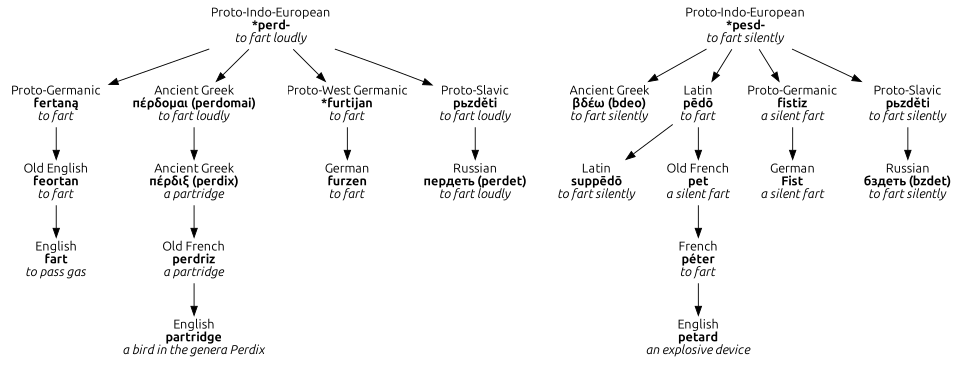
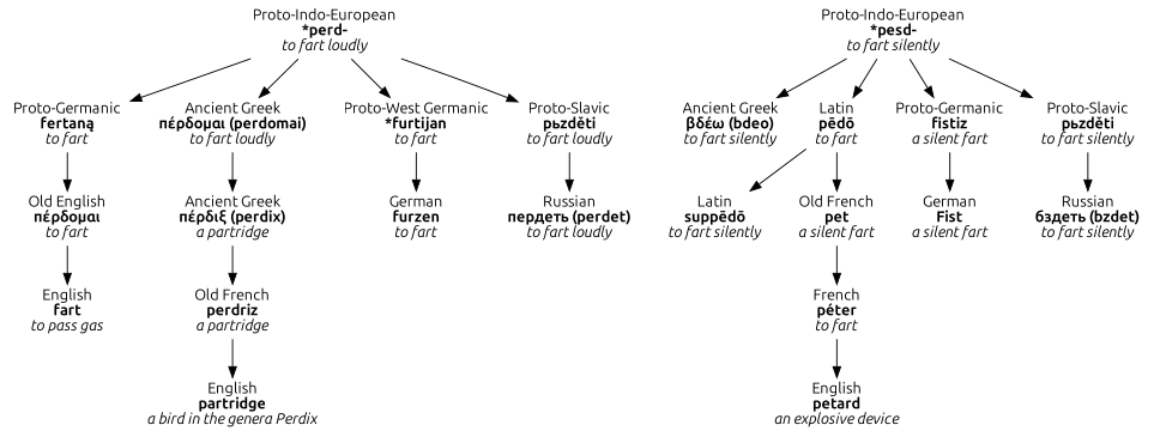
  digraph {
    fontname=Ubuntu
    node [shape=plaintext fontname=Ubuntu]
    edge [fontname=Ubuntu]
    n1 [label=<Proto-Indo-European<br/><b>*perd-</b><br/><i>to fart loudly</i>>]
    n2 [label=<Proto-Germanic<br/><b>fertaną</b><br/><i>to fart</i>>]
    n3 [label=<Ancient Greek<br/><b>πέρδομαι (perdomai)</b><br/><i>to fart loudly</i>>]
    n4 [label=<Proto-West Germanic<br/><b>*furtijan</b><br/><i>to fart</i>>]
    n5 [label=<Proto-Slavic<br/><b>pьzděti</b><br/><i>to fart loudly</i>>]
-   n6 [label=<Old English<br/><b>feortan</b><br/><i>to fart</i>>]
+   n6 [label=<Old English<br/><b>πέρδομαι</b><br/><i>to fart</i>>]
    n7 [label=<English<br/><b>fart</b><br/><i>to pass gas</i>>]
    n8 [label=<Ancient Greek<br/><b>πέρδιξ (perdix)</b><br/><i>a partridge</i>>]
    n9 [label=<Old French<br/><b>perdriz</b><br/><i>a partridge</i>>]
    n10 [label=<English<br/><b>partridge</b><br/><i>a bird in the genera Perdix</i>>]
    n11 [label=<German<br/><b>furzen</b><br/><i>to fart</i>>]
    n12 [label=<Russian<br/><b>пердеть (perdet)</b><br/><i>to fart loudly</i>>]
    n13 [label=<Proto-Indo-European<br/><b>*pesd-</b><br/><i>to fart silently</i>>]
    n14 [label=<Ancient Greek<br/><b>βδέω (bdeo)</b><br/><i>to fart silently</i>>]
    n15 [label=<Latin<br/><b>pēdō</b><br/><i>to fart</i>>]
    n16 [label=<Proto-Germanic<br/><b>fistiz</b><br/><i>a silent fart</i>>]
    n17 [label=<Proto-Slavic<br/><b>pьzděti</b><br/><i>to fart silently</i>>]
    n18 [label=<Latin<br/><b>suppēdō</b><br/><i>to fart silently</i>>]
    n19 [label=<Old French<br/><b>pet</b><br/><i>a silent fart</i>>]
    n20 [label=<German<br/><b>Fist</b><br/><i>a silent fart</i>>]
    n21 [label=<Russian<br/><b>бздеть (bzdet)</b><br/><i>to fart silently</i>>]
    n22 [label=<French<br/><b>péter</b><br/><i>to fart</i>>]
    n23 [label=<English<br/><b>petard</b><br/><i>an explosive device</i>>]
    n1 -> n2
    n1 -> n3
    n1 -> n4
    n1 -> n5
    n2 -> n6
    n3 -> n8
    n4 -> n11
    n5 -> n12
    n6 -> n7
    n8 -> n9
    n9 -> n10
    n13 -> n14
    n13 -> n15
    n13 -> n16
    n13 -> n17
    n15 -> n18
    n15 -> n19
    n16 -> n20
    n17 -> n21
    n19 -> n22
    n22 -> n23
  }
